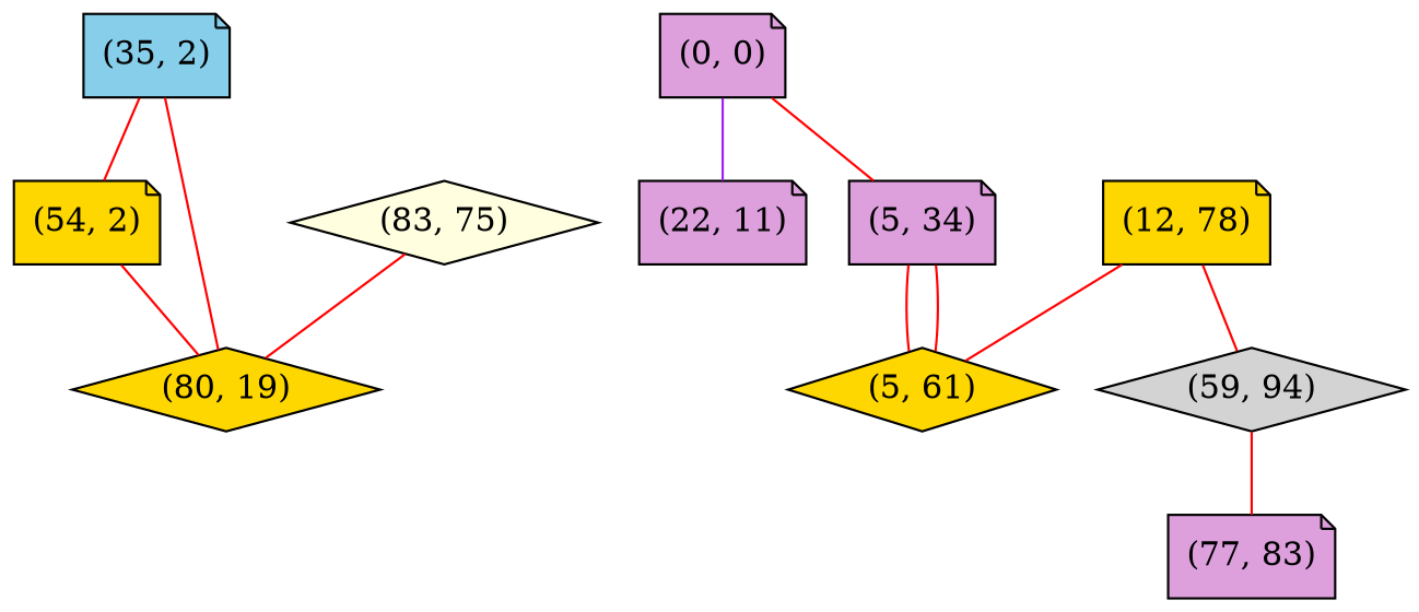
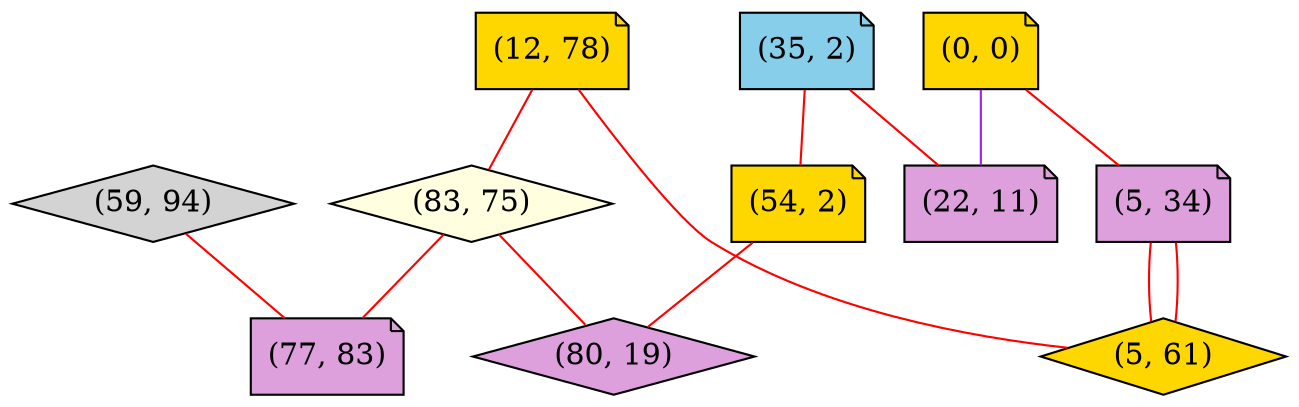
  graph {
    node [fillcolor=gold shape=note style=filled]
    edge [color=red weight=1]
    "(35, 2)" [fillcolor=skyblue]
    "(54, 2)"
    "(22, 11)" [fillcolor=plum]
-   "(80, 19)" [shape=diamond]
+   "(80, 19)" [fillcolor=plum shape=diamond]
    "(59, 94)" [fillcolor=lightgrey shape=diamond]
    "(12, 78)"
    "(5, 61)" [shape=diamond]
    "(77, 83)" [fillcolor=plum]
    "(83, 75)" [fillcolor=lightyellow shape=diamond]
-   "(0, 0)" [fillcolor=plum]
+   "(0, 0)"
    "(5, 34)" [fillcolor=plum]
    "(35, 2)" -- "(54, 2)"
-   "(35, 2)" -- "(80, 19)"
+   "(35, 2)" -- "(22, 11)"
    "(54, 2)" -- "(80, 19)"
    "(59, 94)" -- "(77, 83)"
-   "(12, 78)" -- "(59, 94)"
+   "(12, 78)" -- "(83, 75)"
    "(12, 78)" -- "(5, 61)"
    "(83, 75)" -- "(80, 19)"
+   "(83, 75)" -- "(77, 83)"
    "(0, 0)" -- "(22, 11)" [color=purple weight=4]
    "(0, 0)" -- "(5, 34)"
    "(5, 34)" -- "(5, 61)"
    "(5, 34)" -- "(5, 61)"
  }
